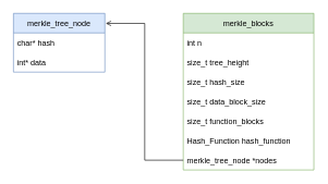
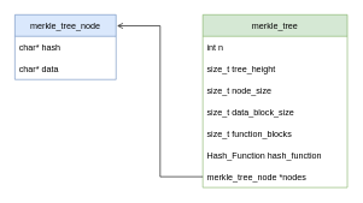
  <mxCell id="0" />
  <mxCell id="1" parent="0" />
  <mxCell id="2" value="merkle_tree_node" style="swimlane;fontStyle=0;childLayout=stackLayout;horizontal=1;startSize=30;horizontalStack=0;resizeParent=1;resizeParentMax=0;resizeLast=0;collapsible=1;marginBottom=0;fillColor=#dae8fc;strokeColor=#6c8ebf;" vertex="1" parent="1"><mxGeometry x="20" y="20" width="140" height="90" as="geometry" /></mxCell>
  <mxCell id="3" value="char* hash" style="text;strokeColor=none;fillColor=none;align=left;verticalAlign=middle;spacingLeft=4;spacingRight=4;overflow=hidden;points=[[0,0.5],[1,0.5]];portConstraint=eastwest;rotatable=0;" vertex="1" parent="2"><mxGeometry y="30" width="140" height="30" as="geometry" /></mxCell>
- <mxCell id="4" value="int* data" style="text;strokeColor=none;fillColor=none;align=left;verticalAlign=middle;spacingLeft=4;spacingRight=4;overflow=hidden;points=[[0,0.5],[1,0.5]];portConstraint=eastwest;rotatable=0;" vertex="1" parent="2"><mxGeometry y="60" width="140" height="30" as="geometry" /></mxCell>
- <mxCell id="5" value="merkle_blocks" style="swimlane;fontStyle=0;childLayout=stackLayout;horizontal=1;startSize=30;horizontalStack=0;resizeParent=1;resizeParentMax=0;resizeLast=0;collapsible=1;marginBottom=0;fillColor=#d5e8d4;strokeColor=#82b366;" vertex="1" parent="1"><mxGeometry x="280" y="20" width="200" height="240" as="geometry" /></mxCell>
+ <mxCell id="4" value="char* data" style="text;strokeColor=none;fillColor=none;align=left;verticalAlign=middle;spacingLeft=4;spacingRight=4;overflow=hidden;points=[[0,0.5],[1,0.5]];portConstraint=eastwest;rotatable=0;" vertex="1" parent="2"><mxGeometry y="60" width="140" height="30" as="geometry" /></mxCell>
+ <mxCell id="5" value="merkle_tree" style="swimlane;fontStyle=0;childLayout=stackLayout;horizontal=1;startSize=30;horizontalStack=0;resizeParent=1;resizeParentMax=0;resizeLast=0;collapsible=1;marginBottom=0;fillColor=#d5e8d4;strokeColor=#82b366;" vertex="1" parent="1"><mxGeometry x="280" y="20" width="200" height="240" as="geometry" /></mxCell>
  <mxCell id="6" value="int n" style="text;strokeColor=none;fillColor=none;align=left;verticalAlign=middle;spacingLeft=4;spacingRight=4;overflow=hidden;points=[[0,0.5],[1,0.5]];portConstraint=eastwest;rotatable=0;" vertex="1" parent="5"><mxGeometry y="30" width="200" height="30" as="geometry" /></mxCell>
  <mxCell id="7" value="size_t tree_height" style="text;strokeColor=none;fillColor=none;align=left;verticalAlign=middle;spacingLeft=4;spacingRight=4;overflow=hidden;points=[[0,0.5],[1,0.5]];portConstraint=eastwest;rotatable=0;" vertex="1" parent="5"><mxGeometry y="60" width="200" height="30" as="geometry" /></mxCell>
- <mxCell id="8" value="size_t hash_size" style="text;strokeColor=none;fillColor=none;align=left;verticalAlign=middle;spacingLeft=4;spacingRight=4;overflow=hidden;points=[[0,0.5],[1,0.5]];portConstraint=eastwest;rotatable=0;" vertex="1" parent="5"><mxGeometry y="90" width="200" height="30" as="geometry" /></mxCell>
+ <mxCell id="8" value="size_t node_size" style="text;strokeColor=none;fillColor=none;align=left;verticalAlign=middle;spacingLeft=4;spacingRight=4;overflow=hidden;points=[[0,0.5],[1,0.5]];portConstraint=eastwest;rotatable=0;" vertex="1" parent="5"><mxGeometry y="90" width="200" height="30" as="geometry" /></mxCell>
  <mxCell id="9" value="size_t data_block_size" style="text;strokeColor=none;fillColor=none;align=left;verticalAlign=middle;spacingLeft=4;spacingRight=4;overflow=hidden;points=[[0,0.5],[1,0.5]];portConstraint=eastwest;rotatable=0;" vertex="1" parent="5"><mxGeometry y="120" width="200" height="30" as="geometry" /></mxCell>
  <mxCell id="10" value="size_t function_blocks" style="text;strokeColor=none;fillColor=none;align=left;verticalAlign=middle;spacingLeft=4;spacingRight=4;overflow=hidden;points=[[0,0.5],[1,0.5]];portConstraint=eastwest;rotatable=0;" vertex="1" parent="5"><mxGeometry y="150" width="200" height="30" as="geometry" /></mxCell>
  <mxCell id="11" value="Hash_Function hash_function" style="text;strokeColor=none;fillColor=none;align=left;verticalAlign=middle;spacingLeft=4;spacingRight=4;overflow=hidden;points=[[0,0.5],[1,0.5]];portConstraint=eastwest;rotatable=0;" vertex="1" parent="5"><mxGeometry y="180" width="200" height="30" as="geometry" /></mxCell>
  <mxCell id="12" value="merkle_tree_node *nodes" style="text;strokeColor=none;fillColor=none;align=left;verticalAlign=middle;spacingLeft=4;spacingRight=4;overflow=hidden;points=[[0,0.5],[1,0.5]];portConstraint=eastwest;rotatable=0;" vertex="1" parent="5"><mxGeometry y="210" width="200" height="30" as="geometry" /></mxCell>
  <mxCell id="13" value="" style="edgeStyle=elbowEdgeStyle;elbow=horizontal;endArrow=open;html=1;rounded=0;entryX=1.01;entryY=0.171;entryDx=0;entryDy=0;entryPerimeter=0;exitX=0;exitY=0.5;exitDx=0;exitDy=0;" edge="1" parent="1" source="12" target="2"><mxGeometry width="50" height="50" relative="1" as="geometry"><mxPoint x="100" y="310" as="sourcePoint" /><mxPoint x="150" y="260" as="targetPoint" /></mxGeometry></mxCell>
